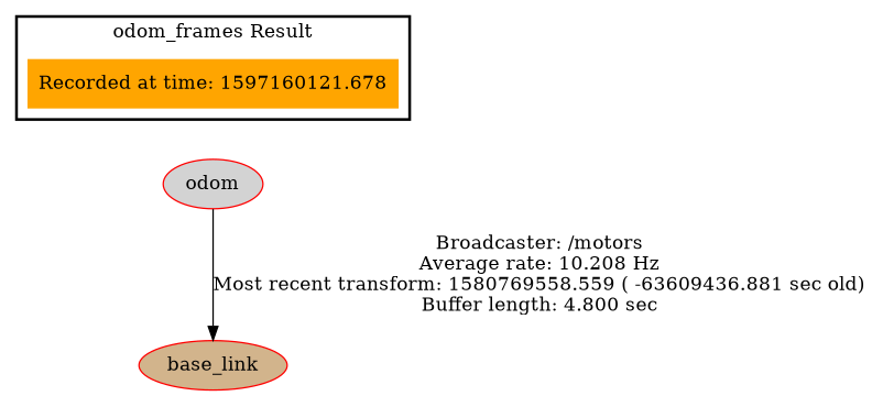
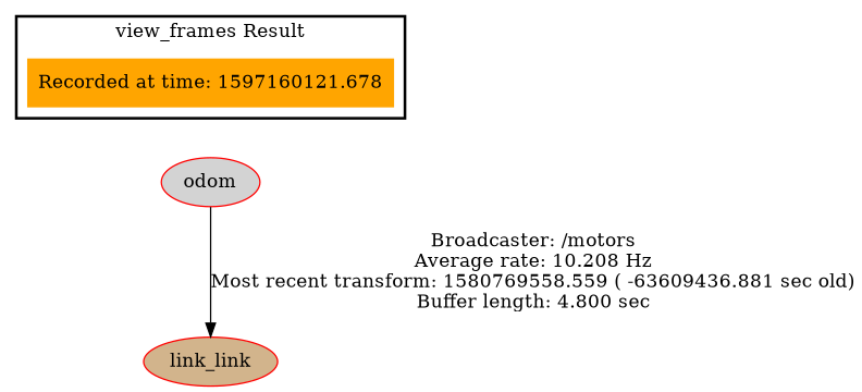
  digraph {
    fontname="DejaVu Serif"
    node [color=red fontname="DejaVu Serif" style=filled]
    edge [fontname="DejaVu Serif"]
    n1 [color=darkgreen fillcolor=orange label="Recorded at time: 1597160121.678" shape=plaintext]
    odom [fillcolor=lightgrey]
-   base_link [fillcolor=tan]
+   base_link [fillcolor=tan label=link_link]
    subgraph cluster_1 {
      color=black
-     label="odom_frames Result"
+     label="view_frames Result"
      style=bold
      n1
    }
    n1 -> odom [style=invis]
    odom -> base_link [label="Broadcaster: /motors\nAverage rate: 10.208 Hz\nMost recent transform: 1580769558.559 ( -63609436.881 sec old)\nBuffer length: 4.800 sec\n"]
  }
